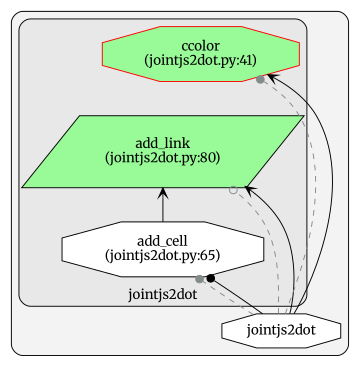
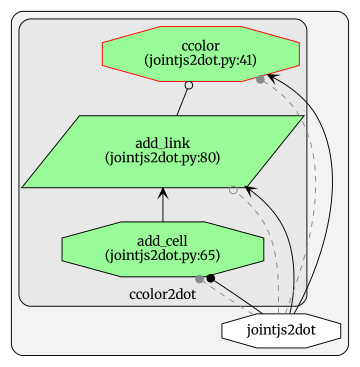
  digraph {
    clusterrank=local
    fontname=Merriweather
    rankdir=BT
    node [color=black fillcolor=white fontcolor="#000000" fontname=Merriweather group=0 shape=octagon style=filled]
    edge [arrowhead=vee color="#000000" fontname=Merriweather style=solid]
-   n1 [label="add_cell\n(jointjs2dot.py:65)"]
+   n1 [fillcolor=palegreen label="add_cell\n(jointjs2dot.py:65)"]
    n2 [fillcolor=palegreen label="add_link\n(jointjs2dot.py:80)" shape=parallelogram]
    n3 [color=red fillcolor=palegreen label="ccolor\n(jointjs2dot.py:41)"]
    n4 [label=jointjs2dot]
    subgraph cluster_1 {
      fillcolor="#80808018"
      style="filled,rounded"
      n4
      subgraph cluster_2 {
        fillcolor="#80808018"
-       label=jointjs2dot
+       label=ccolor2dot
        style="filled,rounded"
        n1
        n2
        n3
      }
    }
    n1 -> n2
+   n2 -> n3 [arrowhead=odot]
    n4 -> n1 [arrowhead=dot color="#838b8b" style=dashed]
    n4 -> n1 [arrowhead=dot]
    n4 -> n2 [arrowhead=odot color="#838b8b" style=dashed]
    n4 -> n2
    n4 -> n3 [arrowhead=dot color="#838b8b" style=dashed]
    n4 -> n3
  }
